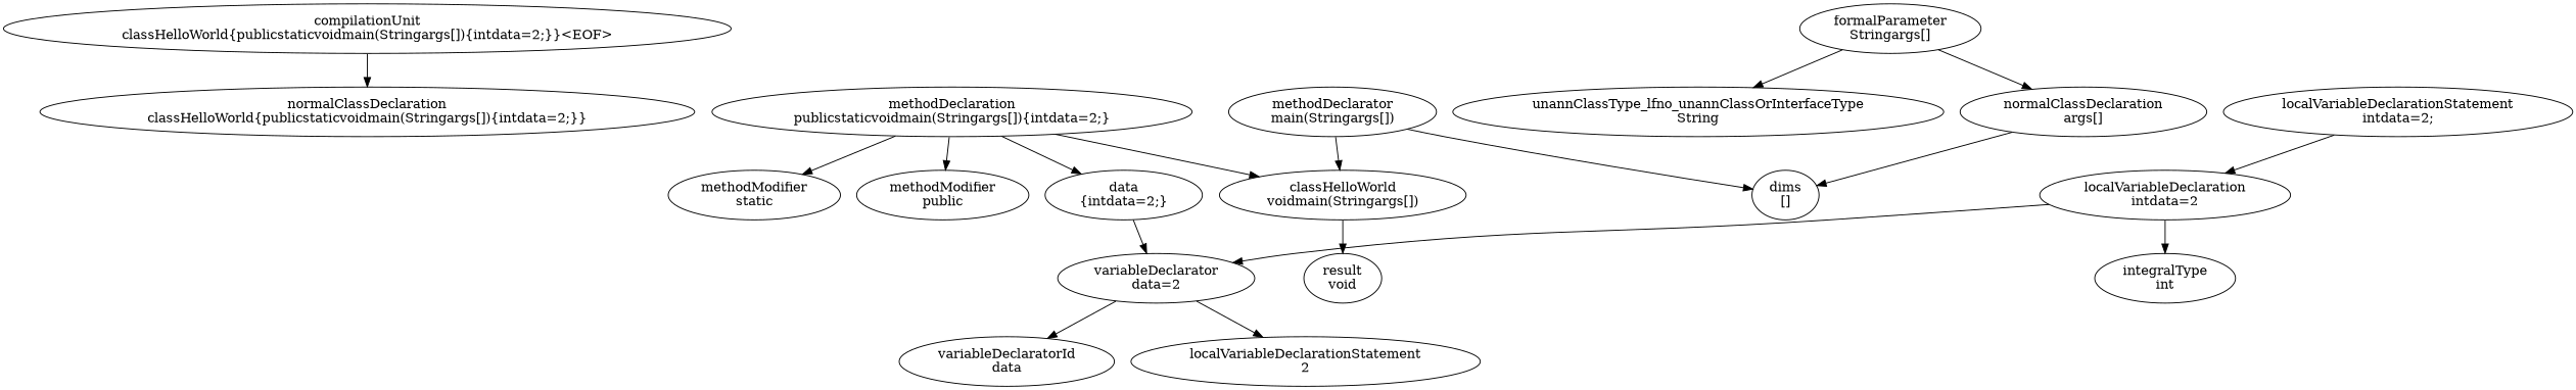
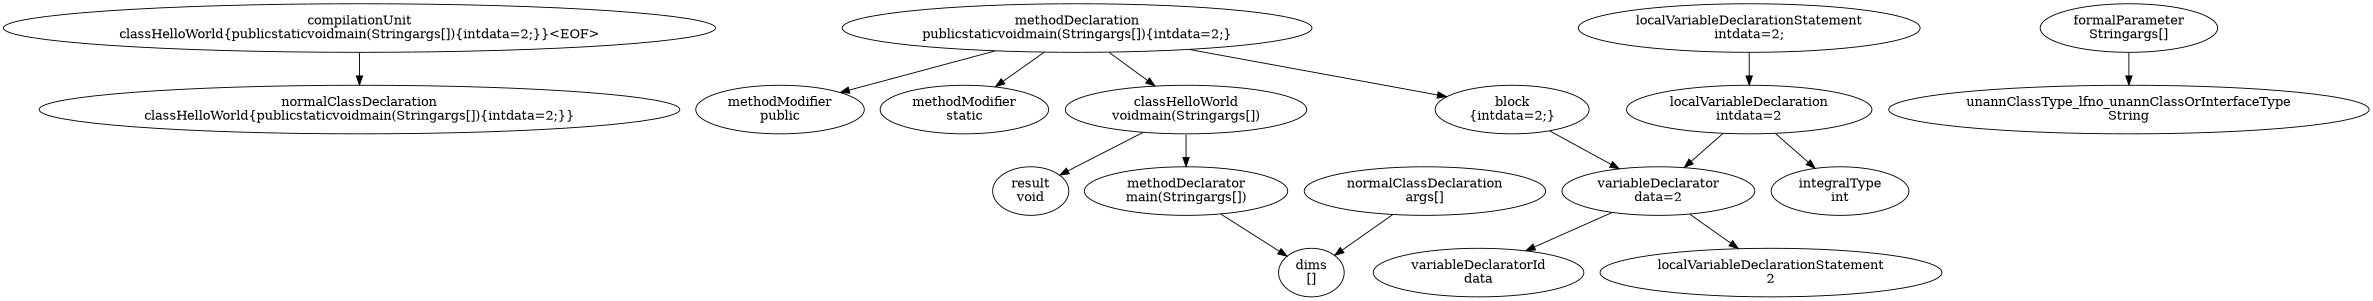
  digraph {
    n1 [label="compilationUnit\n classHelloWorld{publicstaticvoidmain(Stringargs[]){intdata=2;}}<EOF> "]
    n2 [label="normalClassDeclaration\n classHelloWorld{publicstaticvoidmain(Stringargs[]){intdata=2;}} "]
    n3 [label="methodDeclaration\n publicstaticvoidmain(Stringargs[]){intdata=2;} "]
    n4 [label="methodModifier\n public "]
    n5 [label="methodModifier\n static "]
    n6 [label="classHelloWorld\n voidmain(Stringargs[]) "]
-   n7 [label="data\n {intdata=2;} "]
+   n7 [label="block\n {intdata=2;} "]
    n8 [label="result\n void "]
    n9 [label="methodDeclarator\n main(Stringargs[]) "]
    n10 [label="variableDeclarator\n data=2 "]
    n11 [label="dims\n [] "]
    n12 [label="formalParameter\n Stringargs[] "]
    n13 [label="unannClassType_lfno_unannClassOrInterfaceType\n String "]
    n14 [label="normalClassDeclaration\n args[] "]
    n15 [label="localVariableDeclarationStatement\n intdata=2; "]
    n16 [label="localVariableDeclaration\n intdata=2 "]
    n17 [label="integralType\n int "]
    n18 [label="variableDeclaratorId\n data "]
    n19 [label="localVariableDeclarationStatement\n 2 "]
    n1 -> n2
    n3 -> n4
    n3 -> n5
    n3 -> n6
    n3 -> n7
    n6 -> n8
-   n9 -> n6
+   n6 -> n9
    n7 -> n10
    n9 -> n11
    n10 -> n18
    n10 -> n19
    n12 -> n13
-   n12 -> n14
    n14 -> n11
    n15 -> n16
    n16 -> n10
    n16 -> n17
  }
